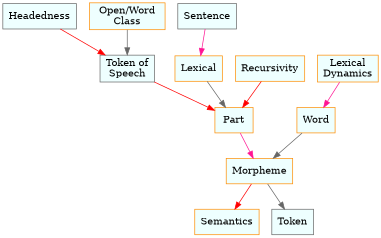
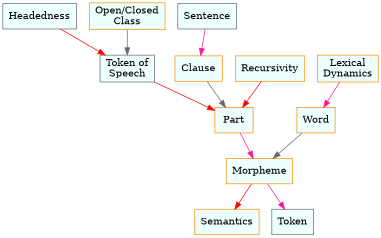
  digraph {
    rankdir=TD
    node [color=darkorange fillcolor="#eeffff" shape=box style=filled]
    edge [color=red]
    Word
    Morpheme
    Semantics
    Token [color=gray40]
    n5 [color=gray40 label="Token of\nSpeech"]
    n6 [label=Part]
    Headedness [color=gray40]
    n8 [label="Lexical\nDynamics"]
    Sentence [color=gray40]
-   Clause [label=Lexical]
+   Clause
    Recursivity
-   n12 [label="Open/Word\nClass"]
+   n12 [label="Open/Closed\nClass"]
    Word -> Morpheme [color=gray40]
    Morpheme -> Semantics
-   Morpheme -> Token [color=gray40]
+   Morpheme -> Token [color=deeppink]
    n5 -> n6
    n6 -> Morpheme [color=deeppink]
    Headedness -> n5
    n8 -> Word [color=deeppink]
    Sentence -> Clause [color=deeppink]
    Clause -> n6 [color=gray40]
    Recursivity -> n6
    n12 -> n5 [color=gray40]
  }
